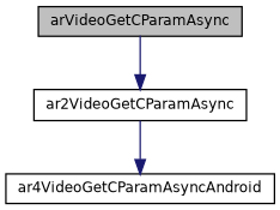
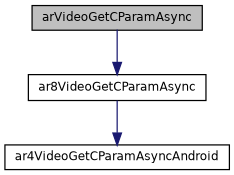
  digraph {
    rankdir=TB
    node [color=black fillcolor=white fontname=Helvetica fontsize=10 shape=record style=filled]
    edge [color=midnightblue fontname=Helvetica fontsize=10 labelfontname=Helvetica labelfontsize=10 style=solid]
    n1 [fillcolor=grey75 fontcolor=black height=0.2 label=arVideoGetCParamAsync width=0.4]
-   n2 [height=0.2 label=ar2VideoGetCParamAsync width=0.4]
+   n2 [height=0.2 label=ar8VideoGetCParamAsync width=0.4]
    n3 [height=0.2 label=ar4VideoGetCParamAsyncAndroid width=0.4]
    n1 -> n2
    n2 -> n3
  }
